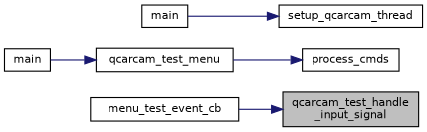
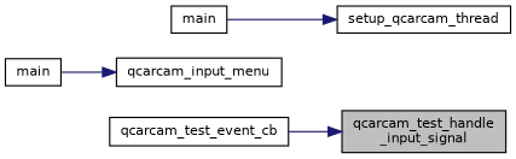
  digraph {
    rankdir=RL
    node [color=black fillcolor=white fontname=Helvetica fontsize=10 shape=record style=filled]
    edge [color=midnightblue dir=back fontname=Helvetica fontsize=10 labelfontname=Helvetica labelfontsize=10 style=solid]
    n1 [fillcolor=grey75 fontcolor=black height=0.2 label="qcarcam_test_handle\l_input_signal" width=0.4]
-   n2 [height=0.2 label=menu_test_event_cb width=0.4]
-   n3 [height=0.2 label=process_cmds width=0.4]
-   n4 [height=0.2 label=qcarcam_test_menu width=0.4]
+   n2 [height=0.2 label=qcarcam_test_event_cb width=0.4]
+   n4 [height=0.2 label=qcarcam_input_menu width=0.4]
    n5 [height=0.2 label=setup_qcarcam_thread width=0.4]
    n6 [height=0.2 label=main width=0.4]
    n7 [height=0.2 label=main width=0.4]
    n1 -> n2
-   n3 -> n4
    n4 -> n7
    n5 -> n6
  }
